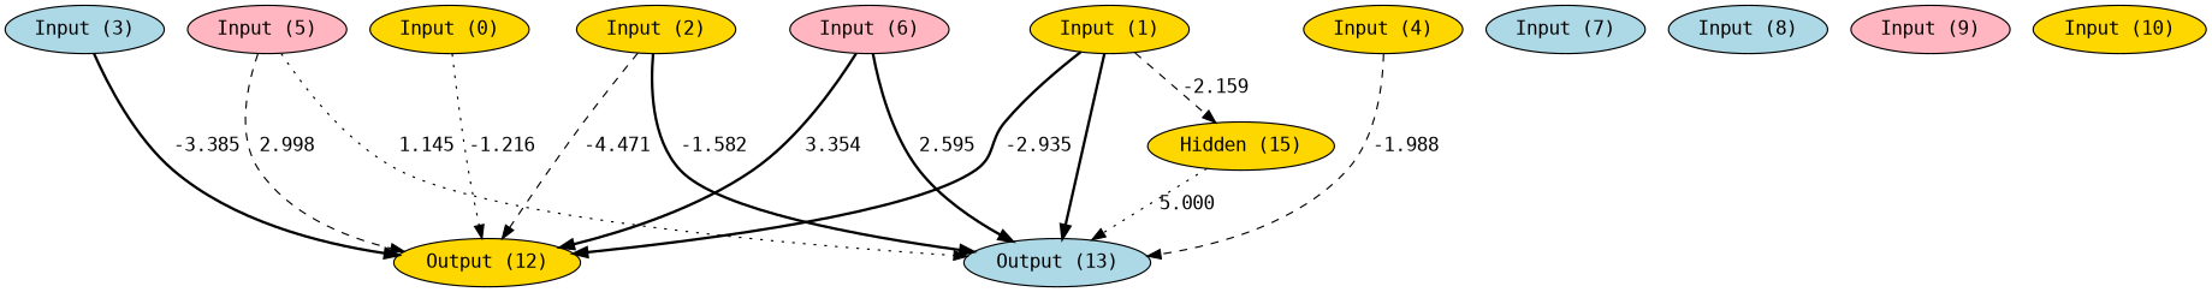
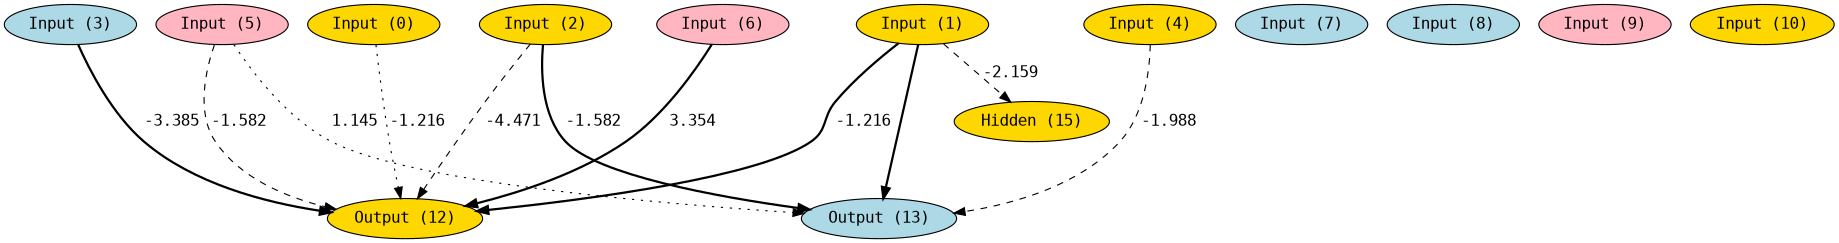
  digraph {
    fontname="DejaVu Sans Mono"
    node [fillcolor=gold fontname="DejaVu Sans Mono" style=filled]
    edge [fontname="DejaVu Sans Mono" style=bold]
    n1 [label="Input (0)"]
    n2 [label="Input (1)"]
    n3 [label="Input (2)"]
    n4 [fillcolor=lightblue label="Input (3)"]
    n5 [label="Input (4)"]
    n6 [fillcolor=lightpink label="Input (5)"]
    n7 [fillcolor=lightpink label="Input (6)"]
    n8 [fillcolor=lightblue label="Input (7)"]
    n9 [fillcolor=lightblue label="Input (8)"]
    n10 [fillcolor=lightpink label="Input (9)"]
    n11 [label="Input (10)"]
    n12 [label="Output (12)"]
    n13 [fillcolor=lightblue label="Output (13)"]
    n14 [label="Hidden (15)"]
    subgraph sub_1 {
      rank=same
      n1
      n2
      n3
      n4
      n5
      n6
      n7
      n8
      n9
      n10
      n11
    }
    subgraph sub_2 {
      rank=same
      n12
      n13
    }
    n1 -> n12 [label=-1.216 style=dotted]
-   n2 -> n12 [label=-2.935]
+   n2 -> n12 [label=-1.216]
    n2 -> n13
    n2 -> n14 [label=-2.159 style=dashed]
    n3 -> n12 [label=-4.471 style=dashed]
    n3 -> n13 [label=-1.582]
    n4 -> n12 [label=-3.385]
    n5 -> n13 [label=-1.988 style=dashed]
-   n6 -> n12 [label=2.998 style=dashed]
+   n6 -> n12 [label=-1.582 style=dashed]
    n6 -> n13 [label=1.145 style=dotted]
    n7 -> n12 [label=3.354]
-   n7 -> n13 [label=2.595]
-   n14 -> n13 [label=5.000 style=dotted]
  }
